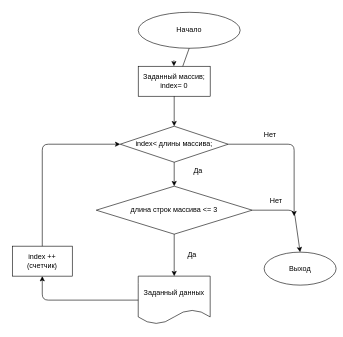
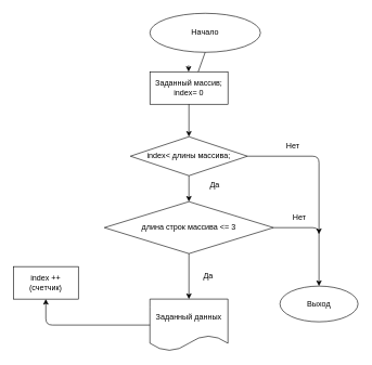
  <mxCell id="0" />
  <mxCell id="1" parent="0" />
  <mxCell id="2" value="Начало" style="ellipse;whiteSpace=wrap;html=1;" vertex="1" parent="1"><mxGeometry x="230" y="20" width="170" height="60" as="geometry" /></mxCell>
  <mxCell id="3" value="" style="endArrow=classic;html=1;exitX=0.5;exitY=1;exitDx=0;exitDy=0;" edge="1" parent="1" source="2"><mxGeometry width="50" height="50" relative="1" as="geometry"><mxPoint x="260" y="230" as="sourcePoint" /><mxPoint x="290" y="150" as="targetPoint" /></mxGeometry></mxCell>
  <mxCell id="4" value="Заданный массив;&lt;br&gt;index= 0" style="rounded=0;whiteSpace=wrap;html=1;" vertex="1" parent="1"><mxGeometry x="230" y="110" width="120" height="50" as="geometry" /></mxCell>
  <mxCell id="5" value="" style="endArrow=classic;html=1;" edge="1" parent="1"><mxGeometry width="50" height="50" relative="1" as="geometry"><mxPoint x="289.5" y="100" as="sourcePoint" /><mxPoint x="289.5" y="110" as="targetPoint" /></mxGeometry></mxCell>
  <mxCell id="6" value="" style="endArrow=classic;html=1;exitX=0.5;exitY=1;exitDx=0;exitDy=0;" edge="1" parent="1" source="4"><mxGeometry width="50" height="50" relative="1" as="geometry"><mxPoint x="260" y="230" as="sourcePoint" /><mxPoint x="290" y="210" as="targetPoint" /></mxGeometry></mxCell>
  <mxCell id="7" value="index&amp;lt; длины массива;&lt;br&gt;" style="rhombus;whiteSpace=wrap;html=1;" vertex="1" parent="1"><mxGeometry x="200" y="210" width="180" height="60" as="geometry" /></mxCell>
  <mxCell id="8" value="" style="endArrow=classic;html=1;exitX=0.5;exitY=1;exitDx=0;exitDy=0;" edge="1" parent="1" source="7"><mxGeometry width="50" height="50" relative="1" as="geometry"><mxPoint x="260" y="300" as="sourcePoint" /><mxPoint x="290" y="310" as="targetPoint" /></mxGeometry></mxCell>
  <mxCell id="9" value="длина строк массива &amp;lt;= 3" style="rhombus;whiteSpace=wrap;html=1;" vertex="1" parent="1"><mxGeometry x="160" y="310" width="260" height="80" as="geometry" /></mxCell>
  <mxCell id="10" value="" style="endArrow=classic;html=1;exitX=0.5;exitY=1;exitDx=0;exitDy=0;" edge="1" parent="1" source="9"><mxGeometry width="50" height="50" relative="1" as="geometry"><mxPoint x="260" y="470" as="sourcePoint" /><mxPoint x="290" y="460" as="targetPoint" /></mxGeometry></mxCell>
  <mxCell id="11" value="Да" style="text;html=1;strokeColor=none;fillColor=none;align=center;verticalAlign=middle;whiteSpace=wrap;rounded=0;" vertex="1" parent="1"><mxGeometry x="290" y="410" width="60" height="30" as="geometry" /></mxCell>
  <mxCell id="12" value="Заданный данных" style="shape=document;whiteSpace=wrap;html=1;boundedLbl=1;" vertex="1" parent="1"><mxGeometry x="230" y="460" width="120" height="80" as="geometry" /></mxCell>
  <mxCell id="13" value="" style="endArrow=classic;html=1;exitX=0;exitY=0.5;exitDx=0;exitDy=0;" edge="1" parent="1" source="12"><mxGeometry width="50" height="50" relative="1" as="geometry"><mxPoint x="260" y="470" as="sourcePoint" /><mxPoint x="70" y="460" as="targetPoint" /><Array as="points"><mxPoint x="70" y="500" /></Array></mxGeometry></mxCell>
  <mxCell id="14" value="index ++ (счетчик)" style="rounded=0;whiteSpace=wrap;html=1;" vertex="1" parent="1"><mxGeometry x="20" y="410" width="100" height="50" as="geometry" /></mxCell>
- <mxCell id="15" value="" style="endArrow=classic;html=1;exitX=0.5;exitY=0;exitDx=0;exitDy=0;entryX=0;entryY=0.5;entryDx=0;entryDy=0;" edge="1" parent="1" source="14" target="7"><mxGeometry width="50" height="50" relative="1" as="geometry"><mxPoint x="260" y="380" as="sourcePoint" /><mxPoint x="70" y="240" as="targetPoint" /><Array as="points"><mxPoint x="70" y="240" /></Array></mxGeometry></mxCell>
- <mxCell id="16" value="Выход" style="ellipse;whiteSpace=wrap;html=1;" vertex="1" parent="1"><mxGeometry x="440" y="420" width="120" height="55" as="geometry" /></mxCell>
+ <mxCell id="16" value="Выход" style="ellipse;whiteSpace=wrap;html=1;" vertex="1" parent="1"><mxGeometry x="430" y="440" width="120" height="55" as="geometry" /></mxCell>
  <mxCell id="17" value="Нет" style="text;html=1;strokeColor=none;fillColor=none;align=center;verticalAlign=middle;whiteSpace=wrap;rounded=0;" vertex="1" parent="1"><mxGeometry x="430" y="320" width="60" height="30" as="geometry" /></mxCell>
  <mxCell id="18" value="" style="endArrow=classic;html=1;entryX=0.5;entryY=0;entryDx=0;entryDy=0;" edge="1" parent="1" target="16"><mxGeometry width="50" height="50" relative="1" as="geometry"><mxPoint x="420" y="350" as="sourcePoint" /><mxPoint x="470" y="300" as="targetPoint" /><Array as="points"><mxPoint x="490" y="350" /></Array></mxGeometry></mxCell>
  <mxCell id="19" value="Да" style="text;html=1;strokeColor=none;fillColor=none;align=center;verticalAlign=middle;whiteSpace=wrap;rounded=0;" vertex="1" parent="1"><mxGeometry x="300" y="270" width="60" height="30" as="geometry" /></mxCell>
  <mxCell id="20" value="" style="endArrow=classic;html=1;exitX=1;exitY=0.5;exitDx=0;exitDy=0;" edge="1" parent="1" source="7"><mxGeometry width="50" height="50" relative="1" as="geometry"><mxPoint x="410" y="240" as="sourcePoint" /><mxPoint x="490" y="360" as="targetPoint" /><Array as="points"><mxPoint x="490" y="240" /></Array></mxGeometry></mxCell>
  <mxCell id="21" value="Нет" style="text;html=1;strokeColor=none;fillColor=none;align=center;verticalAlign=middle;whiteSpace=wrap;rounded=0;" vertex="1" parent="1"><mxGeometry x="420" y="210" width="60" height="30" as="geometry" /></mxCell>
